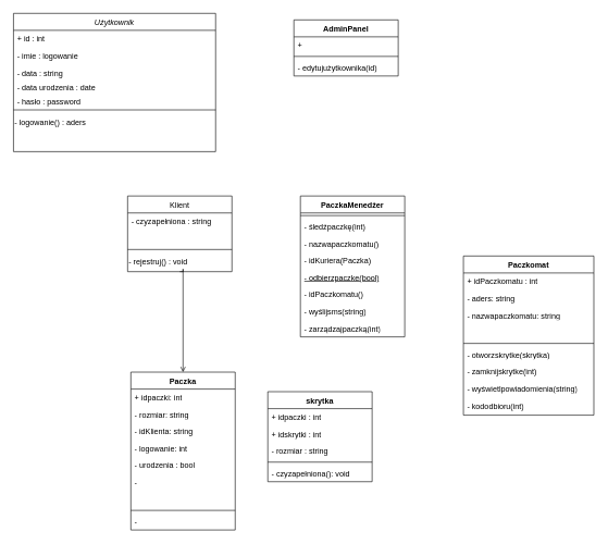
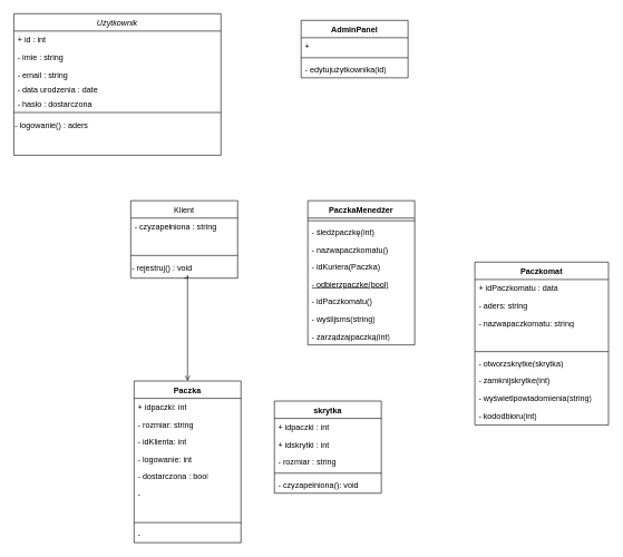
  <mxCell id="0" />
  <mxCell id="1" parent="0" />
  <mxCell id="2" value="Klient" style="swimlane;fontStyle=0;align=center;verticalAlign=top;childLayout=stackLayout;horizontal=1;startSize=26;horizontalStack=0;resizeParent=1;resizeLast=0;collapsible=1;marginBottom=0;rounded=0;shadow=0;strokeWidth=1;" parent="1" vertex="1"><mxGeometry x="195" y="300" width="160" height="116" as="geometry"><mxRectangle x="130" y="380" width="160" height="26" as="alternateBounds" /></mxGeometry></mxCell>
  <mxCell id="3" value="- czyzapełniona : string" style="text;align=left;verticalAlign=top;spacingLeft=4;spacingRight=4;overflow=hidden;rotatable=0;points=[[0,0.5],[1,0.5]];portConstraint=eastwest;" parent="2" vertex="1"><mxGeometry y="26" width="160" height="26" as="geometry" /></mxCell>
  <mxCell id="4" style="text;align=left;verticalAlign=top;spacingLeft=4;spacingRight=4;overflow=hidden;rotatable=0;points=[[0,0.5],[1,0.5]];portConstraint=eastwest;rounded=0;shadow=0;html=0;" parent="2" vertex="1"><mxGeometry y="52" width="160" height="26" as="geometry" /></mxCell>
  <mxCell id="5" value="" style="line;html=1;strokeWidth=1;align=left;verticalAlign=middle;spacingTop=-1;spacingLeft=3;spacingRight=3;rotatable=0;labelPosition=right;points=[];portConstraint=eastwest;" parent="2" vertex="1"><mxGeometry y="78" width="160" height="8" as="geometry" /></mxCell>
  <mxCell id="6" value="- rejestruj() : void" style="text;html=1;align=left;verticalAlign=middle;resizable=0;points=[];autosize=1;strokeColor=none;fillColor=none;" parent="2" vertex="1"><mxGeometry y="86" width="160" height="30" as="geometry" /></mxCell>
  <mxCell id="7" value="Użytkownik&#10;" style="swimlane;fontStyle=2;align=center;verticalAlign=top;childLayout=stackLayout;horizontal=1;startSize=26;horizontalStack=0;resizeParent=1;resizeLast=0;collapsible=1;marginBottom=0;rounded=0;shadow=0;strokeWidth=1;" parent="1" vertex="1"><mxGeometry x="20" y="20" width="310" height="212" as="geometry"><mxRectangle x="230" y="140" width="160" height="26" as="alternateBounds" /></mxGeometry></mxCell>
  <mxCell id="8" value="+ id : int" style="text;align=left;verticalAlign=top;spacingLeft=4;spacingRight=4;overflow=hidden;rotatable=0;points=[[0,0.5],[1,0.5]];portConstraint=eastwest;" parent="7" vertex="1"><mxGeometry y="26" width="310" height="26" as="geometry" /></mxCell>
- <mxCell id="9" value="- imie : logowanie&#10;" style="text;align=left;verticalAlign=top;spacingLeft=4;spacingRight=4;overflow=hidden;rotatable=0;points=[[0,0.5],[1,0.5]];portConstraint=eastwest;rounded=0;shadow=0;html=0;" parent="7" vertex="1"><mxGeometry y="52" width="310" height="26" as="geometry" /></mxCell>
- <mxCell id="10" value="- data : string&#10;" style="text;align=left;verticalAlign=top;spacingLeft=4;spacingRight=4;overflow=hidden;rotatable=0;points=[[0,0.5],[1,0.5]];portConstraint=eastwest;rounded=0;shadow=0;html=0;" parent="7" vertex="1"><mxGeometry y="78" width="310" height="22" as="geometry" /></mxCell>
+ <mxCell id="9" value="- imie : string&#10;" style="text;align=left;verticalAlign=top;spacingLeft=4;spacingRight=4;overflow=hidden;rotatable=0;points=[[0,0.5],[1,0.5]];portConstraint=eastwest;rounded=0;shadow=0;html=0;" parent="7" vertex="1"><mxGeometry y="52" width="310" height="26" as="geometry" /></mxCell>
+ <mxCell id="10" value="- email : string&#10;" style="text;align=left;verticalAlign=top;spacingLeft=4;spacingRight=4;overflow=hidden;rotatable=0;points=[[0,0.5],[1,0.5]];portConstraint=eastwest;rounded=0;shadow=0;html=0;" parent="7" vertex="1"><mxGeometry y="78" width="310" height="22" as="geometry" /></mxCell>
  <mxCell id="11" value="- data urodzenia : date" style="text;align=left;verticalAlign=top;spacingLeft=4;spacingRight=4;overflow=hidden;rotatable=0;points=[[0,0.5],[1,0.5]];portConstraint=eastwest;rounded=0;shadow=0;html=0;" parent="7" vertex="1"><mxGeometry y="100" width="310" height="22" as="geometry" /></mxCell>
- <mxCell id="12" value="- hasło : password" style="text;align=left;verticalAlign=top;spacingLeft=4;spacingRight=4;overflow=hidden;rotatable=0;points=[[0,0.5],[1,0.5]];portConstraint=eastwest;rounded=0;shadow=0;html=0;" parent="7" vertex="1"><mxGeometry y="122" width="310" height="22" as="geometry" /></mxCell>
+ <mxCell id="12" value="- hasło : dostarczona" style="text;align=left;verticalAlign=top;spacingLeft=4;spacingRight=4;overflow=hidden;rotatable=0;points=[[0,0.5],[1,0.5]];portConstraint=eastwest;rounded=0;shadow=0;html=0;" parent="7" vertex="1"><mxGeometry y="122" width="310" height="22" as="geometry" /></mxCell>
  <mxCell id="13" value="" style="line;html=1;strokeWidth=1;align=left;verticalAlign=middle;spacingTop=-1;spacingLeft=3;spacingRight=3;rotatable=0;labelPosition=right;points=[];portConstraint=eastwest;" parent="7" vertex="1"><mxGeometry y="144" width="310" height="8" as="geometry" /></mxCell>
  <mxCell id="14" value="- logowanie() : aders" style="text;html=1;align=left;verticalAlign=middle;resizable=0;points=[];autosize=1;strokeColor=none;fillColor=none;" parent="7" vertex="1"><mxGeometry y="152" width="310" height="30" as="geometry" /></mxCell>
  <mxCell id="15" style="text;html=1;align=left;verticalAlign=middle;resizable=0;points=[];autosize=1;strokeColor=none;fillColor=none;" parent="7" vertex="1"><mxGeometry y="182" width="310" height="30" as="geometry" /></mxCell>
  <mxCell id="16" value="Paczka" style="swimlane;fontStyle=1;align=center;verticalAlign=top;childLayout=stackLayout;horizontal=1;startSize=26;horizontalStack=0;resizeParent=1;resizeParentMax=0;resizeLast=0;collapsible=1;marginBottom=0;whiteSpace=wrap;html=1;" parent="1" vertex="1"><mxGeometry x="200" y="570" width="160" height="242" as="geometry" /></mxCell>
  <mxCell id="17" value="+ idpaczki: int" style="text;strokeColor=none;fillColor=none;align=left;verticalAlign=top;spacingLeft=4;spacingRight=4;overflow=hidden;rotatable=0;points=[[0,0.5],[1,0.5]];portConstraint=eastwest;whiteSpace=wrap;html=1;" parent="16" vertex="1"><mxGeometry y="26" width="160" height="26" as="geometry" /></mxCell>
  <mxCell id="18" value="- rozmiar: string" style="text;strokeColor=none;fillColor=none;align=left;verticalAlign=top;spacingLeft=4;spacingRight=4;overflow=hidden;rotatable=0;points=[[0,0.5],[1,0.5]];portConstraint=eastwest;whiteSpace=wrap;html=1;" parent="16" vertex="1"><mxGeometry y="52" width="160" height="26" as="geometry" /></mxCell>
- <mxCell id="19" value="- idKlienta: string&lt;div&gt;&lt;br&gt;&lt;/div&gt;" style="text;strokeColor=none;fillColor=none;align=left;verticalAlign=top;spacingLeft=4;spacingRight=4;overflow=hidden;rotatable=0;points=[[0,0.5],[1,0.5]];portConstraint=eastwest;whiteSpace=wrap;html=1;" parent="16" vertex="1"><mxGeometry y="78" width="160" height="26" as="geometry" /></mxCell>
+ <mxCell id="19" value="- idKlienta: int&lt;div&gt;&lt;br&gt;&lt;/div&gt;" style="text;strokeColor=none;fillColor=none;align=left;verticalAlign=top;spacingLeft=4;spacingRight=4;overflow=hidden;rotatable=0;points=[[0,0.5],[1,0.5]];portConstraint=eastwest;whiteSpace=wrap;html=1;" parent="16" vertex="1"><mxGeometry y="78" width="160" height="26" as="geometry" /></mxCell>
  <mxCell id="20" value="- logowanie: int" style="text;strokeColor=none;fillColor=none;align=left;verticalAlign=top;spacingLeft=4;spacingRight=4;overflow=hidden;rotatable=0;points=[[0,0.5],[1,0.5]];portConstraint=eastwest;whiteSpace=wrap;html=1;" parent="16" vertex="1"><mxGeometry y="104" width="160" height="26" as="geometry" /></mxCell>
- <mxCell id="21" value="- urodzenia : bool" style="text;strokeColor=none;fillColor=none;align=left;verticalAlign=top;spacingLeft=4;spacingRight=4;overflow=hidden;rotatable=0;points=[[0,0.5],[1,0.5]];portConstraint=eastwest;whiteSpace=wrap;html=1;" parent="16" vertex="1"><mxGeometry y="130" width="160" height="26" as="geometry" /></mxCell>
+ <mxCell id="21" value="- dostarczona : bool" style="text;strokeColor=none;fillColor=none;align=left;verticalAlign=top;spacingLeft=4;spacingRight=4;overflow=hidden;rotatable=0;points=[[0,0.5],[1,0.5]];portConstraint=eastwest;whiteSpace=wrap;html=1;" parent="16" vertex="1"><mxGeometry y="130" width="160" height="26" as="geometry" /></mxCell>
  <mxCell id="22" value="-&amp;nbsp;" style="text;strokeColor=none;fillColor=none;align=left;verticalAlign=top;spacingLeft=4;spacingRight=4;overflow=hidden;rotatable=0;points=[[0,0.5],[1,0.5]];portConstraint=eastwest;whiteSpace=wrap;html=1;" parent="16" vertex="1"><mxGeometry y="156" width="160" height="26" as="geometry" /></mxCell>
  <mxCell id="23" style="text;strokeColor=none;fillColor=none;align=left;verticalAlign=top;spacingLeft=4;spacingRight=4;overflow=hidden;rotatable=0;points=[[0,0.5],[1,0.5]];portConstraint=eastwest;whiteSpace=wrap;html=1;" parent="16" vertex="1"><mxGeometry y="182" width="160" height="26" as="geometry" /></mxCell>
  <mxCell id="24" value="" style="line;strokeWidth=1;fillColor=none;align=left;verticalAlign=middle;spacingTop=-1;spacingLeft=3;spacingRight=3;rotatable=0;labelPosition=right;points=[];portConstraint=eastwest;strokeColor=inherit;" parent="16" vertex="1"><mxGeometry y="208" width="160" height="8" as="geometry" /></mxCell>
  <mxCell id="25" value="-&amp;nbsp;" style="text;strokeColor=none;fillColor=none;align=left;verticalAlign=top;spacingLeft=4;spacingRight=4;overflow=hidden;rotatable=0;points=[[0,0.5],[1,0.5]];portConstraint=eastwest;whiteSpace=wrap;html=1;" parent="16" vertex="1"><mxGeometry y="216" width="160" height="26" as="geometry" /></mxCell>
  <mxCell id="26" style="edgeStyle=orthogonalEdgeStyle;rounded=0;orthogonalLoop=1;jettySize=auto;html=1;entryX=0.5;entryY=0;entryDx=0;entryDy=0;exitX=0.5;exitY=1;exitDx=0;exitDy=0;endArrow=open;" parent="1" source="2" target="16" edge="1"><mxGeometry relative="1" as="geometry"><mxPoint x="285" y="360" as="sourcePoint" /><mxPoint x="90" y="320" as="targetPoint" /><Array as="points"><mxPoint x="280" y="412" /><mxPoint x="280" y="556" /></Array></mxGeometry></mxCell>
  <mxCell id="27" value="PaczkaMenedżer" style="swimlane;fontStyle=1;align=center;verticalAlign=top;childLayout=stackLayout;horizontal=1;startSize=26;horizontalStack=0;resizeParent=1;resizeParentMax=0;resizeLast=0;collapsible=1;marginBottom=0;whiteSpace=wrap;html=1;" parent="1" vertex="1"><mxGeometry x="460" y="300" width="160" height="216" as="geometry" /></mxCell>
  <mxCell id="28" value="" style="line;strokeWidth=1;fillColor=none;align=left;verticalAlign=middle;spacingTop=-1;spacingLeft=3;spacingRight=3;rotatable=0;labelPosition=right;points=[];portConstraint=eastwest;strokeColor=inherit;" parent="27" vertex="1"><mxGeometry y="26" width="160" height="8" as="geometry" /></mxCell>
  <mxCell id="29" value="- śledźpaczkę(int)&amp;nbsp;" style="text;strokeColor=none;fillColor=none;align=left;verticalAlign=top;spacingLeft=4;spacingRight=4;overflow=hidden;rotatable=0;points=[[0,0.5],[1,0.5]];portConstraint=eastwest;whiteSpace=wrap;html=1;" parent="27" vertex="1"><mxGeometry y="34" width="160" height="26" as="geometry" /></mxCell>
  <mxCell id="30" value="- nazwapaczkomatu()" style="text;strokeColor=none;fillColor=none;align=left;verticalAlign=top;spacingLeft=4;spacingRight=4;overflow=hidden;rotatable=0;points=[[0,0.5],[1,0.5]];portConstraint=eastwest;whiteSpace=wrap;html=1;" parent="27" vertex="1"><mxGeometry y="60" width="160" height="26" as="geometry" /></mxCell>
  <mxCell id="31" value="- idKuriera(Paczka)" style="text;strokeColor=none;fillColor=none;align=left;verticalAlign=top;spacingLeft=4;spacingRight=4;overflow=hidden;rotatable=0;points=[[0,0.5],[1,0.5]];portConstraint=eastwest;whiteSpace=wrap;html=1;" parent="27" vertex="1"><mxGeometry y="86" width="160" height="26" as="geometry" /></mxCell>
  <mxCell id="32" value="&lt;span style=&quot;text-wrap-mode: nowrap; text-decoration-line: underline;&quot;&gt;- odbierzpaczke(bool)&lt;/span&gt;" style="text;strokeColor=none;fillColor=none;align=left;verticalAlign=top;spacingLeft=4;spacingRight=4;overflow=hidden;rotatable=0;points=[[0,0.5],[1,0.5]];portConstraint=eastwest;whiteSpace=wrap;html=1;" parent="27" vertex="1"><mxGeometry y="112" width="160" height="26" as="geometry" /></mxCell>
  <mxCell id="33" value="- idPaczkomatu()" style="text;strokeColor=none;fillColor=none;align=left;verticalAlign=top;spacingLeft=4;spacingRight=4;overflow=hidden;rotatable=0;points=[[0,0.5],[1,0.5]];portConstraint=eastwest;whiteSpace=wrap;html=1;" parent="27" vertex="1"><mxGeometry y="138" width="160" height="26" as="geometry" /></mxCell>
  <mxCell id="34" value="- wyślijsms(string)" style="text;strokeColor=none;fillColor=none;align=left;verticalAlign=top;spacingLeft=4;spacingRight=4;overflow=hidden;rotatable=0;points=[[0,0.5],[1,0.5]];portConstraint=eastwest;whiteSpace=wrap;html=1;" parent="27" vertex="1"><mxGeometry y="164" width="160" height="26" as="geometry" /></mxCell>
  <mxCell id="35" value="- zarządzajpaczką(int)" style="text;strokeColor=none;fillColor=none;align=left;verticalAlign=top;spacingLeft=4;spacingRight=4;overflow=hidden;rotatable=0;points=[[0,0.5],[1,0.5]];portConstraint=eastwest;whiteSpace=wrap;html=1;" parent="27" vertex="1"><mxGeometry y="190" width="160" height="26" as="geometry" /></mxCell>
  <mxCell id="36" value="Paczkomat" style="swimlane;fontStyle=1;align=center;verticalAlign=top;childLayout=stackLayout;horizontal=1;startSize=26;horizontalStack=0;resizeParent=1;resizeParentMax=0;resizeLast=0;collapsible=1;marginBottom=0;whiteSpace=wrap;html=1;" parent="1" vertex="1"><mxGeometry x="710" y="392" width="200" height="244" as="geometry" /></mxCell>
- <mxCell id="37" value="+ idPaczkomatu : int" style="text;strokeColor=none;fillColor=none;align=left;verticalAlign=top;spacingLeft=4;spacingRight=4;overflow=hidden;rotatable=0;points=[[0,0.5],[1,0.5]];portConstraint=eastwest;whiteSpace=wrap;html=1;" parent="36" vertex="1"><mxGeometry y="26" width="200" height="26" as="geometry" /></mxCell>
+ <mxCell id="37" value="+ idPaczkomatu : data" style="text;strokeColor=none;fillColor=none;align=left;verticalAlign=top;spacingLeft=4;spacingRight=4;overflow=hidden;rotatable=0;points=[[0,0.5],[1,0.5]];portConstraint=eastwest;whiteSpace=wrap;html=1;" parent="36" vertex="1"><mxGeometry y="26" width="200" height="26" as="geometry" /></mxCell>
  <mxCell id="38" value="- aders: string" style="text;strokeColor=none;fillColor=none;align=left;verticalAlign=top;spacingLeft=4;spacingRight=4;overflow=hidden;rotatable=0;points=[[0,0.5],[1,0.5]];portConstraint=eastwest;whiteSpace=wrap;html=1;" parent="36" vertex="1"><mxGeometry y="52" width="200" height="26" as="geometry" /></mxCell>
  <mxCell id="39" value="- nazwapaczkomatu: string" style="text;strokeColor=none;fillColor=none;align=left;verticalAlign=top;spacingLeft=4;spacingRight=4;overflow=hidden;rotatable=0;points=[[0,0.5],[1,0.5]];portConstraint=eastwest;whiteSpace=wrap;html=1;" parent="36" vertex="1"><mxGeometry y="78" width="200" height="26" as="geometry" /></mxCell>
  <mxCell id="40" style="text;strokeColor=none;fillColor=none;align=left;verticalAlign=top;spacingLeft=4;spacingRight=4;overflow=hidden;rotatable=0;points=[[0,0.5],[1,0.5]];portConstraint=eastwest;whiteSpace=wrap;html=1;" parent="36" vertex="1"><mxGeometry y="104" width="200" height="26" as="geometry" /></mxCell>
  <mxCell id="41" value="" style="line;strokeWidth=1;fillColor=none;align=left;verticalAlign=middle;spacingTop=-1;spacingLeft=3;spacingRight=3;rotatable=0;labelPosition=right;points=[];portConstraint=eastwest;strokeColor=inherit;" parent="36" vertex="1"><mxGeometry y="130" width="200" height="8" as="geometry" /></mxCell>
  <mxCell id="42" value="- otworzskrytke(skrytka)" style="text;strokeColor=none;fillColor=none;align=left;verticalAlign=top;spacingLeft=4;spacingRight=4;overflow=hidden;rotatable=0;points=[[0,0.5],[1,0.5]];portConstraint=eastwest;whiteSpace=wrap;html=1;" parent="36" vertex="1"><mxGeometry y="138" width="200" height="26" as="geometry" /></mxCell>
  <mxCell id="43" value="- zamknijskrytke(int)" style="text;strokeColor=none;fillColor=none;align=left;verticalAlign=top;spacingLeft=4;spacingRight=4;overflow=hidden;rotatable=0;points=[[0,0.5],[1,0.5]];portConstraint=eastwest;whiteSpace=wrap;html=1;" parent="36" vertex="1"><mxGeometry y="164" width="200" height="26" as="geometry" /></mxCell>
  <mxCell id="44" value="- wyświetl&lt;span style=&quot;background-color: transparent; color: light-dark(rgb(0, 0, 0), rgb(255, 255, 255));&quot;&gt;powiadomienia(string)&lt;/span&gt;" style="text;strokeColor=none;fillColor=none;align=left;verticalAlign=top;spacingLeft=4;spacingRight=4;overflow=hidden;rotatable=0;points=[[0,0.5],[1,0.5]];portConstraint=eastwest;whiteSpace=wrap;html=1;" parent="36" vertex="1"><mxGeometry y="190" width="200" height="28" as="geometry" /></mxCell>
  <mxCell id="45" value="- kododbioru(int)" style="text;strokeColor=none;fillColor=none;align=left;verticalAlign=top;spacingLeft=4;spacingRight=4;overflow=hidden;rotatable=0;points=[[0,0.5],[1,0.5]];portConstraint=eastwest;whiteSpace=wrap;html=1;" parent="36" vertex="1"><mxGeometry y="218" width="200" height="26" as="geometry" /></mxCell>
  <mxCell id="46" value="skrytka" style="swimlane;fontStyle=1;align=center;verticalAlign=top;childLayout=stackLayout;horizontal=1;startSize=26;horizontalStack=0;resizeParent=1;resizeParentMax=0;resizeLast=0;collapsible=1;marginBottom=0;whiteSpace=wrap;html=1;" parent="1" vertex="1"><mxGeometry x="410" y="600" width="160" height="138" as="geometry" /></mxCell>
  <mxCell id="47" value="+ idpaczki : int" style="text;strokeColor=none;fillColor=none;align=left;verticalAlign=top;spacingLeft=4;spacingRight=4;overflow=hidden;rotatable=0;points=[[0,0.5],[1,0.5]];portConstraint=eastwest;whiteSpace=wrap;html=1;" parent="46" vertex="1"><mxGeometry y="26" width="160" height="26" as="geometry" /></mxCell>
  <mxCell id="48" value="+ idskrytki : int" style="text;strokeColor=none;fillColor=none;align=left;verticalAlign=top;spacingLeft=4;spacingRight=4;overflow=hidden;rotatable=0;points=[[0,0.5],[1,0.5]];portConstraint=eastwest;whiteSpace=wrap;html=1;" parent="46" vertex="1"><mxGeometry y="52" width="160" height="26" as="geometry" /></mxCell>
  <mxCell id="49" value="- rozmiar : string" style="text;strokeColor=none;fillColor=none;align=left;verticalAlign=top;spacingLeft=4;spacingRight=4;overflow=hidden;rotatable=0;points=[[0,0.5],[1,0.5]];portConstraint=eastwest;whiteSpace=wrap;html=1;" parent="46" vertex="1"><mxGeometry y="78" width="160" height="26" as="geometry" /></mxCell>
  <mxCell id="50" value="" style="line;strokeWidth=1;fillColor=none;align=left;verticalAlign=middle;spacingTop=-1;spacingLeft=3;spacingRight=3;rotatable=0;labelPosition=right;points=[];portConstraint=eastwest;strokeColor=inherit;" parent="46" vertex="1"><mxGeometry y="104" width="160" height="8" as="geometry" /></mxCell>
  <mxCell id="51" value="- czyzapełniona(): void" style="text;strokeColor=none;fillColor=none;align=left;verticalAlign=top;spacingLeft=4;spacingRight=4;overflow=hidden;rotatable=0;points=[[0,0.5],[1,0.5]];portConstraint=eastwest;whiteSpace=wrap;html=1;" parent="46" vertex="1"><mxGeometry y="112" width="160" height="26" as="geometry" /></mxCell>
  <mxCell id="52" value="AdminPanel" style="swimlane;fontStyle=1;align=center;verticalAlign=top;childLayout=stackLayout;horizontal=1;startSize=26;horizontalStack=0;resizeParent=1;resizeParentMax=0;resizeLast=0;collapsible=1;marginBottom=0;whiteSpace=wrap;html=1;" parent="1" vertex="1"><mxGeometry x="450" y="30" width="160" height="86" as="geometry" /></mxCell>
  <mxCell id="53" value="+&amp;nbsp;" style="text;strokeColor=none;fillColor=none;align=left;verticalAlign=top;spacingLeft=4;spacingRight=4;overflow=hidden;rotatable=0;points=[[0,0.5],[1,0.5]];portConstraint=eastwest;whiteSpace=wrap;html=1;" parent="52" vertex="1"><mxGeometry y="26" width="160" height="26" as="geometry" /></mxCell>
  <mxCell id="54" value="" style="line;strokeWidth=1;fillColor=none;align=left;verticalAlign=middle;spacingTop=-1;spacingLeft=3;spacingRight=3;rotatable=0;labelPosition=right;points=[];portConstraint=eastwest;strokeColor=inherit;" parent="52" vertex="1"><mxGeometry y="52" width="160" height="8" as="geometry" /></mxCell>
  <mxCell id="55" value="- edytujużytkownika(id)" style="text;strokeColor=none;fillColor=none;align=left;verticalAlign=top;spacingLeft=4;spacingRight=4;overflow=hidden;rotatable=0;points=[[0,0.5],[1,0.5]];portConstraint=eastwest;whiteSpace=wrap;html=1;" parent="52" vertex="1"><mxGeometry y="60" width="160" height="26" as="geometry" /></mxCell>
